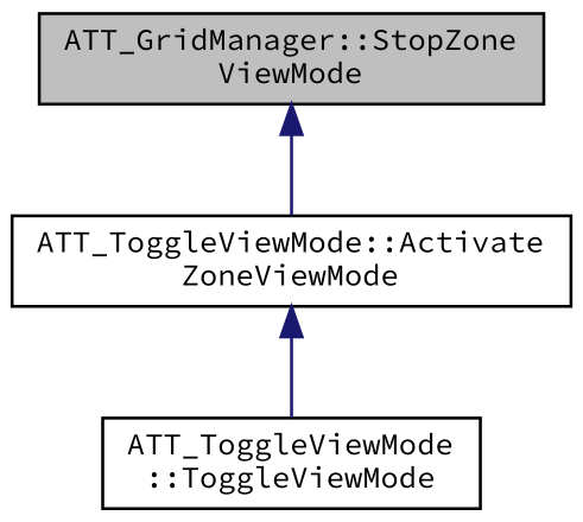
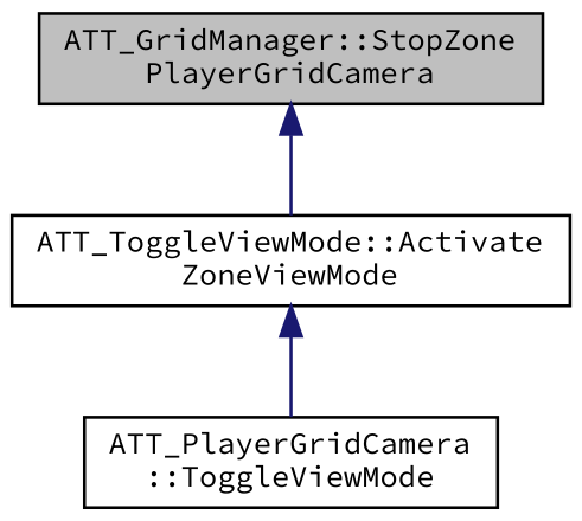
  digraph {
    fontname="Source Code Pro"
    rankdir=TB
    node [color=black fillcolor=white fontname="Source Code Pro" fontsize=10 shape=record style=filled]
    edge [color=midnightblue dir=back fontname="Source Code Pro" fontsize=10 labelfontname=Helvetica labelfontsize=10 style=solid]
-   n1 [fillcolor=grey75 fontcolor=black height=0.2 label="ATT_GridManager::StopZone\lViewMode" width=0.4]
+   n1 [fillcolor=grey75 fontcolor=black height=0.2 label="ATT_GridManager::StopZone\lPlayerGridCamera" width=0.4]
    n2 [height=0.2 label="ATT_ToggleViewMode::Activate\lZoneViewMode" width=0.4]
-   n3 [height=0.2 label="ATT_ToggleViewMode\l::ToggleViewMode" width=0.4]
+   n3 [height=0.2 label="ATT_PlayerGridCamera\l::ToggleViewMode" width=0.4]
    n1 -> n2
    n2 -> n3
  }
